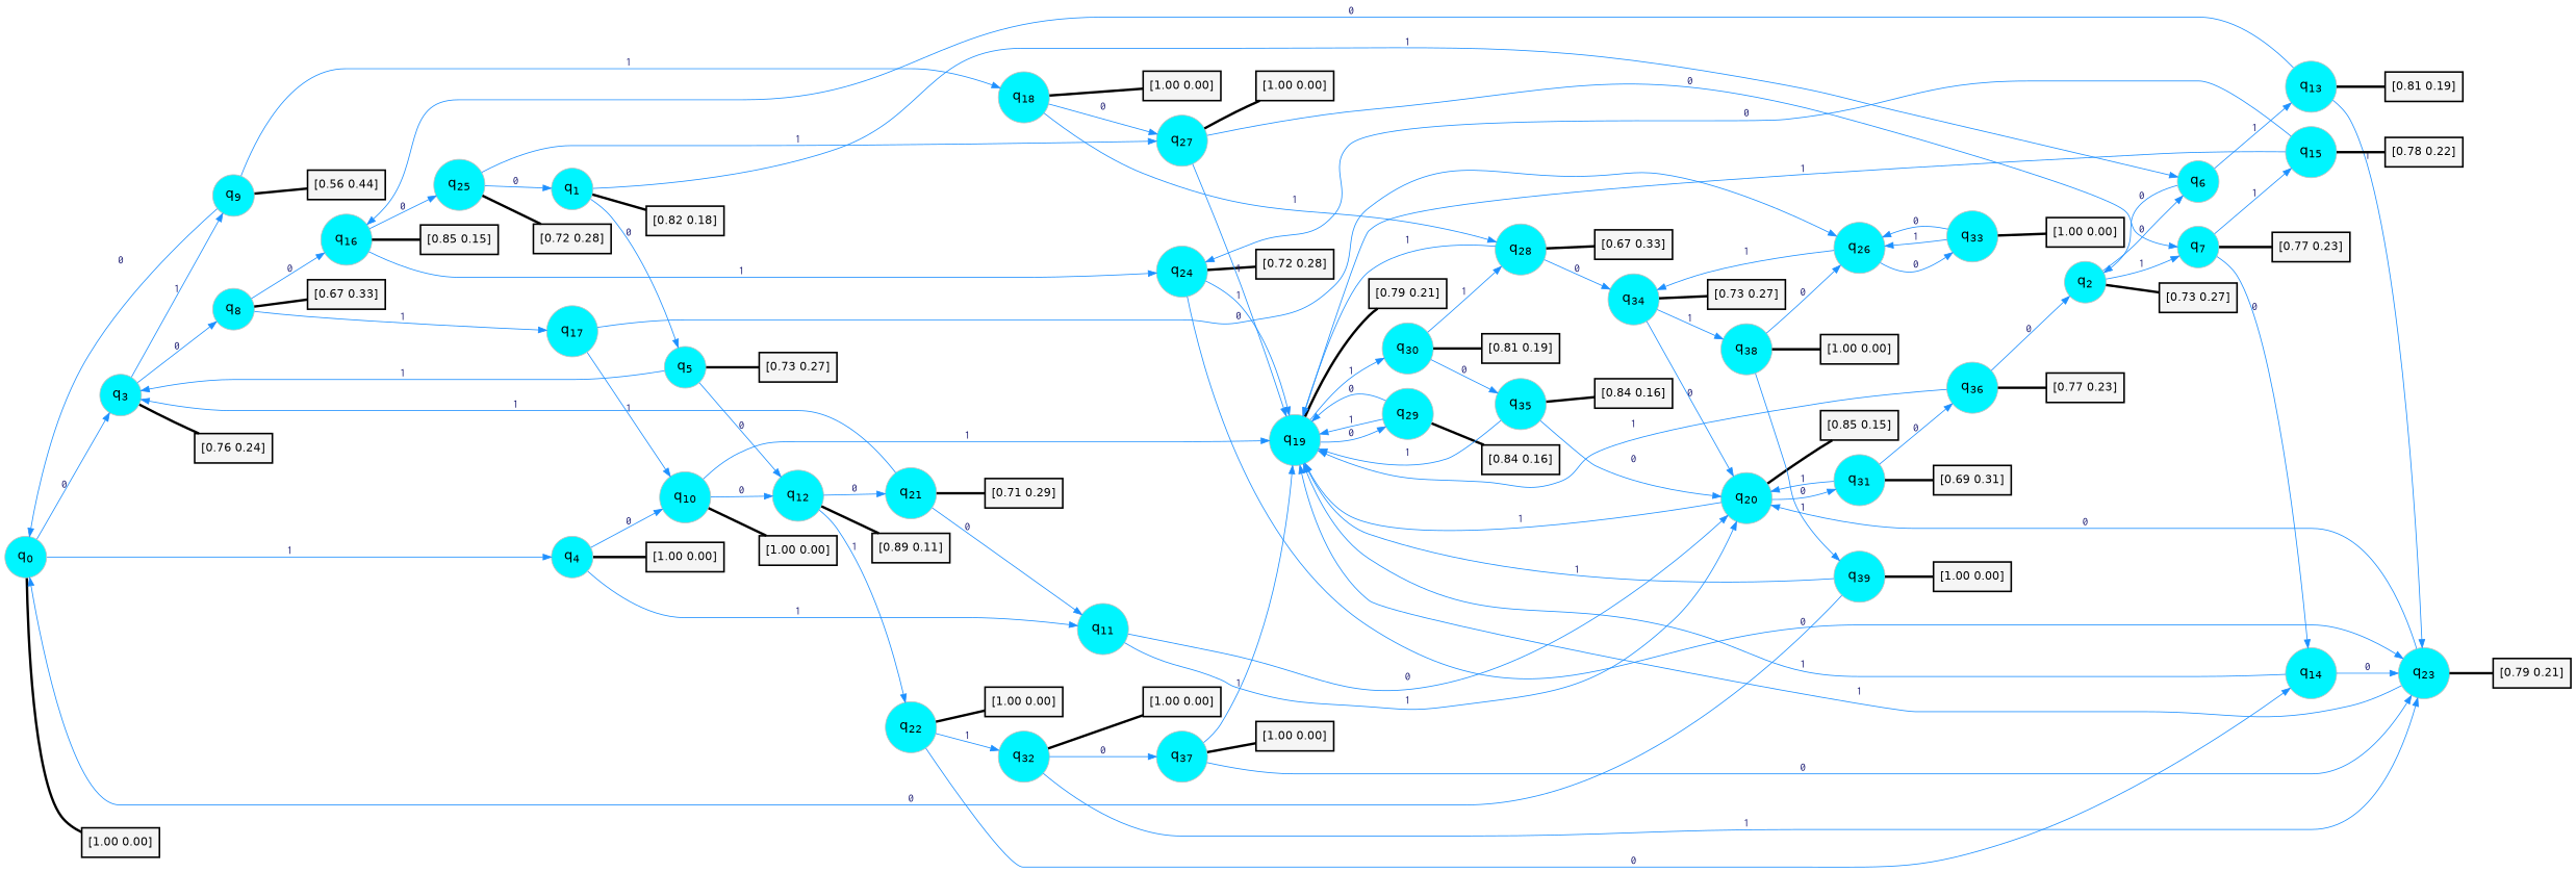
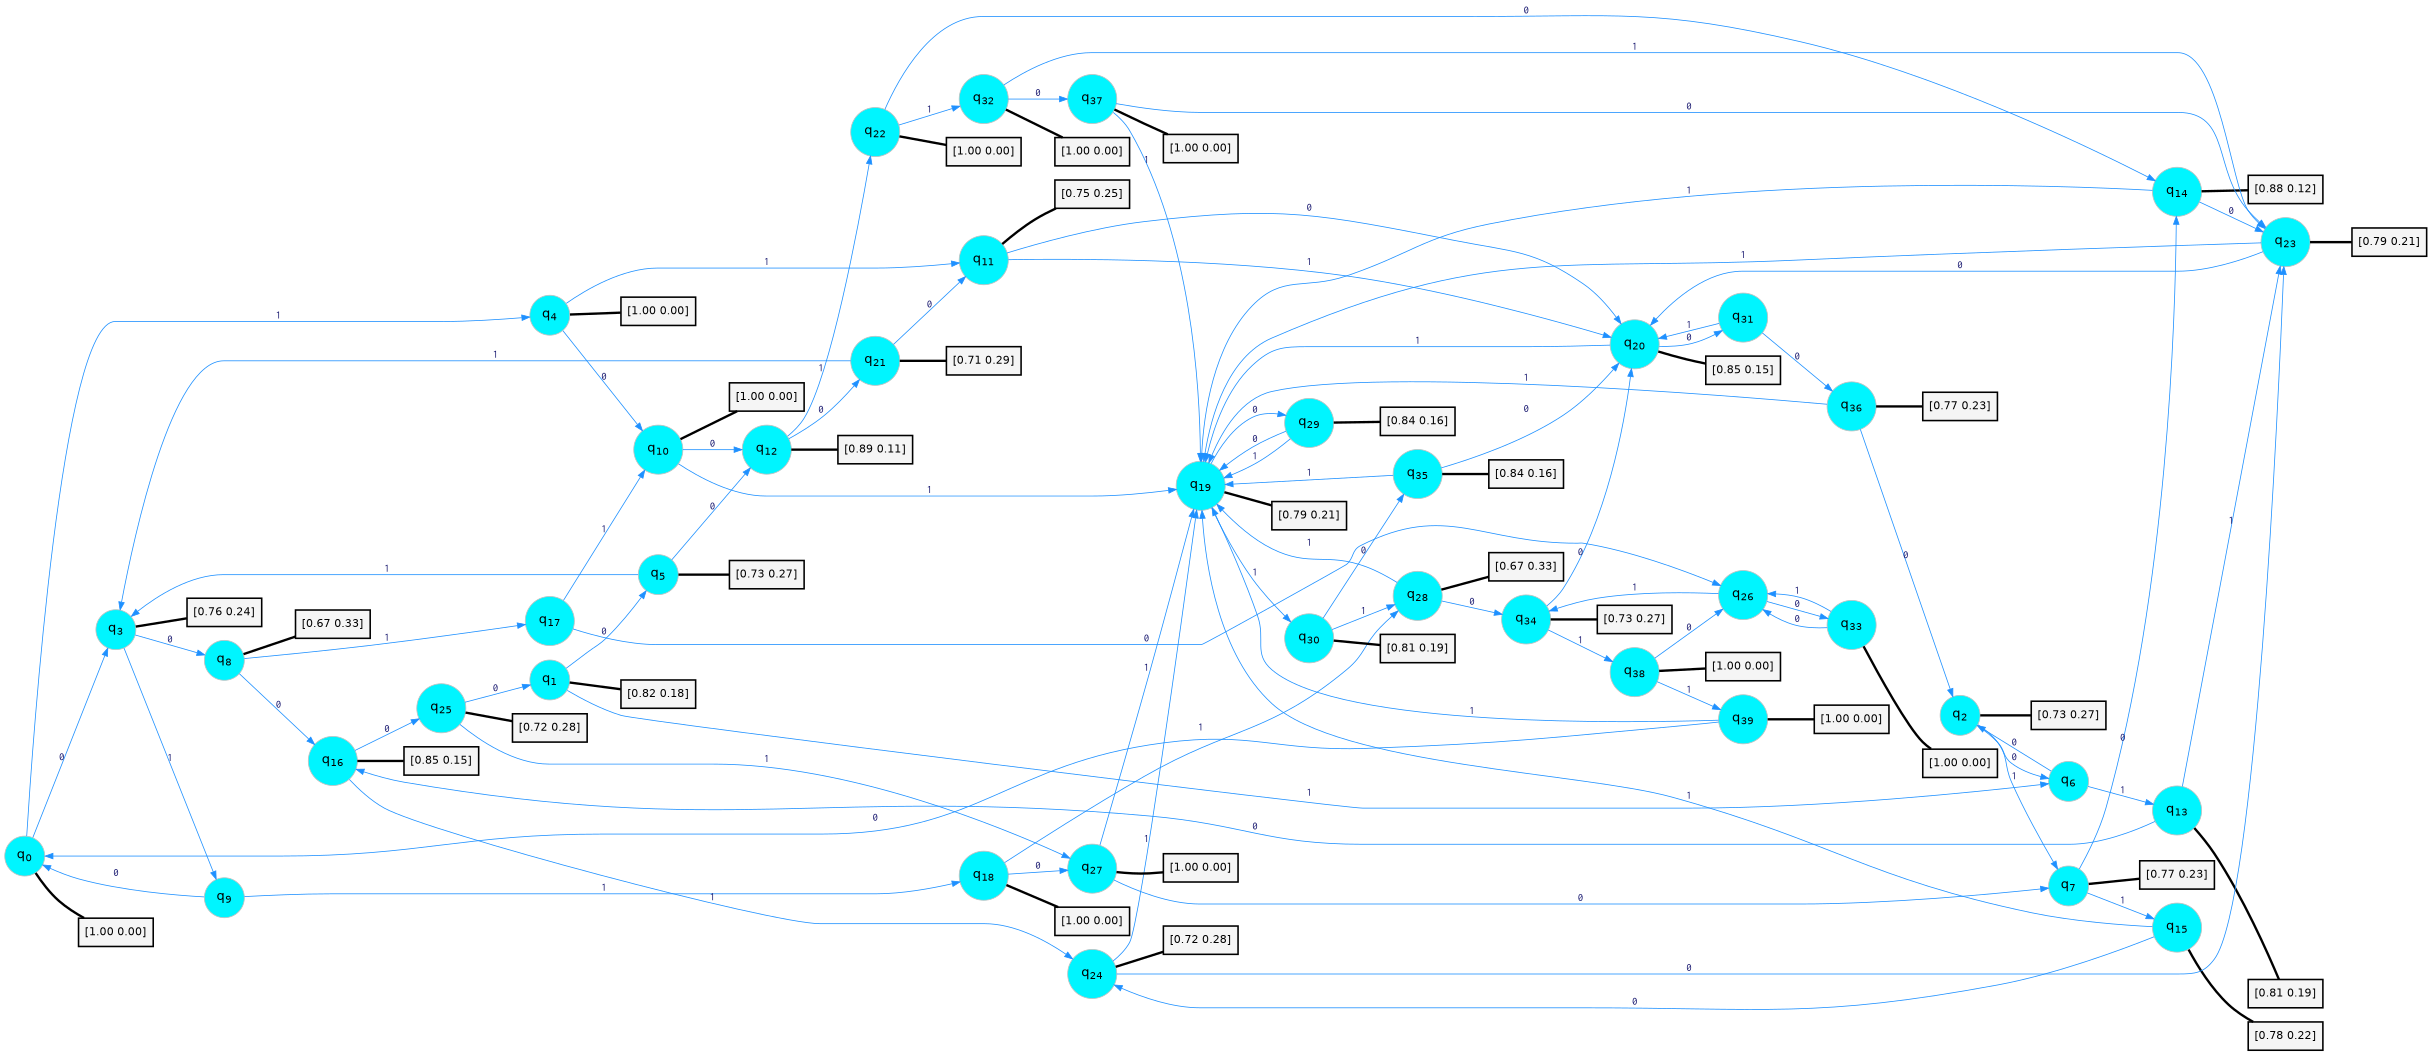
  digraph {
    rankdir=LR
    node [color=gray fillcolor=turquoise1 fontcolor=black fontname=Helvetica fontsize=16 fontweight=bold shape=circle style=filled]
    edge [arrowsize=1 color=dodgerblue1 fontcolor=midnightblue fontname=courier fontweight=bold penwidth=1 style=solid weight=20]
    n1 [label=<q<SUB>0</SUB>>]
    n2 [label=<q<SUB>3</SUB>>]
    n3 [label=<q<SUB>4</SUB>>]
    n4 [color=black fillcolor=whitesmoke fontsize=14 label="[1.00 0.00]" penwidth=2 shape=box]
    n5 [label=<q<SUB>8</SUB>>]
    n6 [label=<q<SUB>9</SUB>>]
    n7 [color=black fillcolor=whitesmoke fontsize=14 label="[0.76 0.24]" penwidth=2 shape=box]
    n8 [label=<q<SUB>10</SUB>>]
    n9 [label=<q<SUB>11</SUB>>]
    n10 [color=black fillcolor=whitesmoke fontsize=14 label="[1.00 0.00]" penwidth=2 shape=box]
    n11 [label=<q<SUB>1</SUB>>]
    n12 [label=<q<SUB>5</SUB>>]
    n13 [label=<q<SUB>6</SUB>>]
    n14 [color=black fillcolor=whitesmoke fontsize=14 label="[0.82 0.18]" penwidth=2 shape=box]
    n15 [label=<q<SUB>12</SUB>>]
    n16 [color=black fillcolor=whitesmoke fontsize=14 label="[0.73 0.27]" penwidth=2 shape=box]
    n17 [label=<q<SUB>2</SUB>>]
    n18 [label=<q<SUB>13</SUB>>]
    n19 [label=<q<SUB>7</SUB>>]
    n20 [color=black fillcolor=whitesmoke fontsize=14 label="[0.73 0.27]" penwidth=2 shape=box]
    n21 [label=<q<SUB>14</SUB>>]
    n22 [label=<q<SUB>15</SUB>>]
    n23 [color=black fillcolor=whitesmoke fontsize=14 label="[0.77 0.23]" penwidth=2 shape=box]
    n24 [label=<q<SUB>16</SUB>>]
    n25 [label=<q<SUB>17</SUB>>]
    n26 [color=black fillcolor=whitesmoke fontsize=14 label="[0.67 0.33]" penwidth=2 shape=box]
    n27 [label=<q<SUB>18</SUB>>]
-   n28 [color=black fillcolor=whitesmoke fontsize=14 label="[0.56 0.44]" penwidth=2 shape=box]
    n29 [label=<q<SUB>19</SUB>>]
    n30 [color=black fillcolor=whitesmoke fontsize=14 label="[1.00 0.00]" penwidth=2 shape=box]
    n31 [label=<q<SUB>20</SUB>>]
+   n32 [color=black fillcolor=whitesmoke fontsize=14 label="[0.75 0.25]" penwidth=2 shape=box]
    n33 [label=<q<SUB>21</SUB>>]
    n34 [label=<q<SUB>22</SUB>>]
    n35 [color=black fillcolor=whitesmoke fontsize=14 label="[0.89 0.11]" penwidth=2 shape=box]
    n36 [label=<q<SUB>23</SUB>>]
    n37 [color=black fillcolor=whitesmoke fontsize=14 label="[0.81 0.19]" penwidth=2 shape=box]
+   n38 [color=black fillcolor=whitesmoke fontsize=14 label="[0.88 0.12]" penwidth=2 shape=box]
    n39 [label=<q<SUB>24</SUB>>]
    n40 [color=black fillcolor=whitesmoke fontsize=14 label="[0.78 0.22]" penwidth=2 shape=box]
    n41 [label=<q<SUB>25</SUB>>]
    n42 [color=black fillcolor=whitesmoke fontsize=14 label="[0.85 0.15]" penwidth=2 shape=box]
    n43 [label=<q<SUB>26</SUB>>]
    n44 [label=<q<SUB>27</SUB>>]
    n45 [label=<q<SUB>28</SUB>>]
    n46 [color=black fillcolor=whitesmoke fontsize=14 label="[1.00 0.00]" penwidth=2 shape=box]
    n47 [label=<q<SUB>29</SUB>>]
    n48 [label=<q<SUB>30</SUB>>]
    n49 [color=black fillcolor=whitesmoke fontsize=14 label="[0.79 0.21]" penwidth=2 shape=box]
    n50 [label=<q<SUB>31</SUB>>]
    n51 [color=black fillcolor=whitesmoke fontsize=14 label="[0.85 0.15]" penwidth=2 shape=box]
    n52 [color=black fillcolor=whitesmoke fontsize=14 label="[0.71 0.29]" penwidth=2 shape=box]
    n53 [label=<q<SUB>32</SUB>>]
    n54 [color=black fillcolor=whitesmoke fontsize=14 label="[1.00 0.00]" penwidth=2 shape=box]
    n55 [color=black fillcolor=whitesmoke fontsize=14 label="[0.79 0.21]" penwidth=2 shape=box]
    n56 [color=black fillcolor=whitesmoke fontsize=14 label="[0.72 0.28]" penwidth=2 shape=box]
    n57 [color=black fillcolor=whitesmoke fontsize=14 label="[0.72 0.28]" penwidth=2 shape=box]
    n58 [label=<q<SUB>33</SUB>>]
    n59 [label=<q<SUB>34</SUB>>]
    n60 [color=black fillcolor=whitesmoke fontsize=14 label="[1.00 0.00]" penwidth=2 shape=box]
    n61 [color=black fillcolor=whitesmoke fontsize=14 label="[0.67 0.33]" penwidth=2 shape=box]
    n62 [color=black fillcolor=whitesmoke fontsize=14 label="[0.84 0.16]" penwidth=2 shape=box]
    n63 [label=<q<SUB>35</SUB>>]
    n64 [color=black fillcolor=whitesmoke fontsize=14 label="[0.81 0.19]" penwidth=2 shape=box]
    n65 [label=<q<SUB>36</SUB>>]
-   n66 [color=black fillcolor=whitesmoke fontsize=14 label="[0.69 0.31]" penwidth=2 shape=box]
    n67 [label=<q<SUB>37</SUB>>]
    n68 [color=black fillcolor=whitesmoke fontsize=14 label="[1.00 0.00]" penwidth=2 shape=box]
    n69 [color=black fillcolor=whitesmoke fontsize=14 label="[1.00 0.00]" penwidth=2 shape=box]
    n70 [label=<q<SUB>38</SUB>>]
    n71 [color=black fillcolor=whitesmoke fontsize=14 label="[0.73 0.27]" penwidth=2 shape=box]
    n72 [color=black fillcolor=whitesmoke fontsize=14 label="[0.84 0.16]" penwidth=2 shape=box]
    n73 [color=black fillcolor=whitesmoke fontsize=14 label="[0.77 0.23]" penwidth=2 shape=box]
    n74 [color=black fillcolor=whitesmoke fontsize=14 label="[1.00 0.00]" penwidth=2 shape=box]
    n75 [label=<q<SUB>39</SUB>>]
    n76 [color=black fillcolor=whitesmoke fontsize=14 label="[1.00 0.00]" penwidth=2 shape=box]
    n77 [color=black fillcolor=whitesmoke fontsize=14 label="[1.00 0.00]" penwidth=2 shape=box]
    n1 -> n2 [label=0]
    n1 -> n3 [label=1]
    n1 -> n4 [arrowhead=none color=black penwidth=3]
    n2 -> n5 [label=0]
    n2 -> n6 [label=1]
    n2 -> n7 [arrowhead=none color=black penwidth=3]
    n3 -> n8 [label=0]
    n3 -> n9 [label=1]
    n3 -> n10 [arrowhead=none color=black penwidth=3]
    n5 -> n24 [label=0]
    n5 -> n25 [label=1]
    n5 -> n26 [arrowhead=none color=black penwidth=3]
    n6 -> n1 [label=0]
    n6 -> n27 [label=1]
-   n6 -> n28 [arrowhead=none color=black penwidth=3]
    n8 -> n15 [label=0]
    n8 -> n29 [label=1]
    n8 -> n30 [arrowhead=none color=black penwidth=3]
    n9 -> n31 [label=0]
    n9 -> n31 [label=1]
+   n9 -> n32 [arrowhead=none color=black penwidth=3]
    n11 -> n12 [label=0]
    n11 -> n13 [label=1]
    n11 -> n14 [arrowhead=none color=black penwidth=3]
    n12 -> n2 [label=1]
    n12 -> n15 [label=0]
    n12 -> n16 [arrowhead=none color=black penwidth=3]
    n13 -> n17 [label=0]
    n13 -> n18 [label=1]
    n15 -> n33 [label=0]
    n15 -> n34 [label=1]
    n15 -> n35 [arrowhead=none color=black penwidth=3]
    n17 -> n13 [label=0]
    n17 -> n19 [label=1]
    n17 -> n20 [arrowhead=none color=black penwidth=3]
    n18 -> n24 [label=0]
    n18 -> n36 [label=1]
    n18 -> n37 [arrowhead=none color=black penwidth=3]
    n19 -> n21 [label=0]
    n19 -> n22 [label=1]
    n19 -> n23 [arrowhead=none color=black penwidth=3]
    n21 -> n29 [label=1]
    n21 -> n36 [label=0]
+   n21 -> n38 [arrowhead=none color=black penwidth=3]
    n22 -> n29 [label=1]
    n22 -> n39 [label=0]
    n22 -> n40 [arrowhead=none color=black penwidth=3]
    n24 -> n39 [label=1]
    n24 -> n41 [label=0]
    n24 -> n42 [arrowhead=none color=black penwidth=3]
    n25 -> n8 [label=1]
    n25 -> n43 [label=0]
    n27 -> n44 [label=0]
    n27 -> n45 [label=1]
    n27 -> n46 [arrowhead=none color=black penwidth=3]
    n29 -> n47 [label=0]
    n29 -> n48 [label=1]
    n29 -> n49 [arrowhead=none color=black penwidth=3]
    n31 -> n29 [label=1]
    n31 -> n50 [label=0]
    n31 -> n51 [arrowhead=none color=black penwidth=3]
    n33 -> n2 [label=1]
    n33 -> n9 [label=0]
    n33 -> n52 [arrowhead=none color=black penwidth=3]
    n34 -> n21 [label=0]
    n34 -> n53 [label=1]
    n34 -> n54 [arrowhead=none color=black penwidth=3]
    n36 -> n29 [label=1]
    n36 -> n31 [label=0]
    n36 -> n55 [arrowhead=none color=black penwidth=3]
    n39 -> n29 [label=1]
    n39 -> n36 [label=0]
    n39 -> n56 [arrowhead=none color=black penwidth=3]
    n41 -> n11 [label=0]
    n41 -> n44 [label=1]
    n41 -> n57 [arrowhead=none color=black penwidth=3]
    n43 -> n58 [label=0]
    n43 -> n59 [label=1]
    n44 -> n19 [label=0]
    n44 -> n29 [label=1]
    n44 -> n60 [arrowhead=none color=black penwidth=3]
    n45 -> n29 [label=1]
    n45 -> n59 [label=0]
    n45 -> n61 [arrowhead=none color=black penwidth=3]
    n47 -> n29 [label=0]
    n47 -> n29 [label=1]
    n47 -> n62 [arrowhead=none color=black penwidth=3]
    n48 -> n45 [label=1]
    n48 -> n63 [label=0]
    n48 -> n64 [arrowhead=none color=black penwidth=3]
    n50 -> n31 [label=1]
    n50 -> n65 [label=0]
-   n50 -> n66 [arrowhead=none color=black penwidth=3]
    n53 -> n36 [label=1]
    n53 -> n67 [label=0]
    n53 -> n68 [arrowhead=none color=black penwidth=3]
    n58 -> n43 [label=0]
    n58 -> n43 [label=1]
    n58 -> n69 [arrowhead=none color=black penwidth=3]
    n59 -> n31 [label=0]
    n59 -> n70 [label=1]
    n59 -> n71 [arrowhead=none color=black penwidth=3]
    n63 -> n29 [label=1]
    n63 -> n31 [label=0]
    n63 -> n72 [arrowhead=none color=black penwidth=3]
    n65 -> n17 [label=0]
    n65 -> n29 [label=1]
    n65 -> n73 [arrowhead=none color=black penwidth=3]
    n67 -> n29 [label=1]
    n67 -> n36 [label=0]
    n67 -> n74 [arrowhead=none color=black penwidth=3]
    n70 -> n43 [label=0]
    n70 -> n75 [label=1]
    n70 -> n76 [arrowhead=none color=black penwidth=3]
    n75 -> n1 [label=0]
    n75 -> n29 [label=1]
    n75 -> n77 [arrowhead=none color=black penwidth=3]
  }
